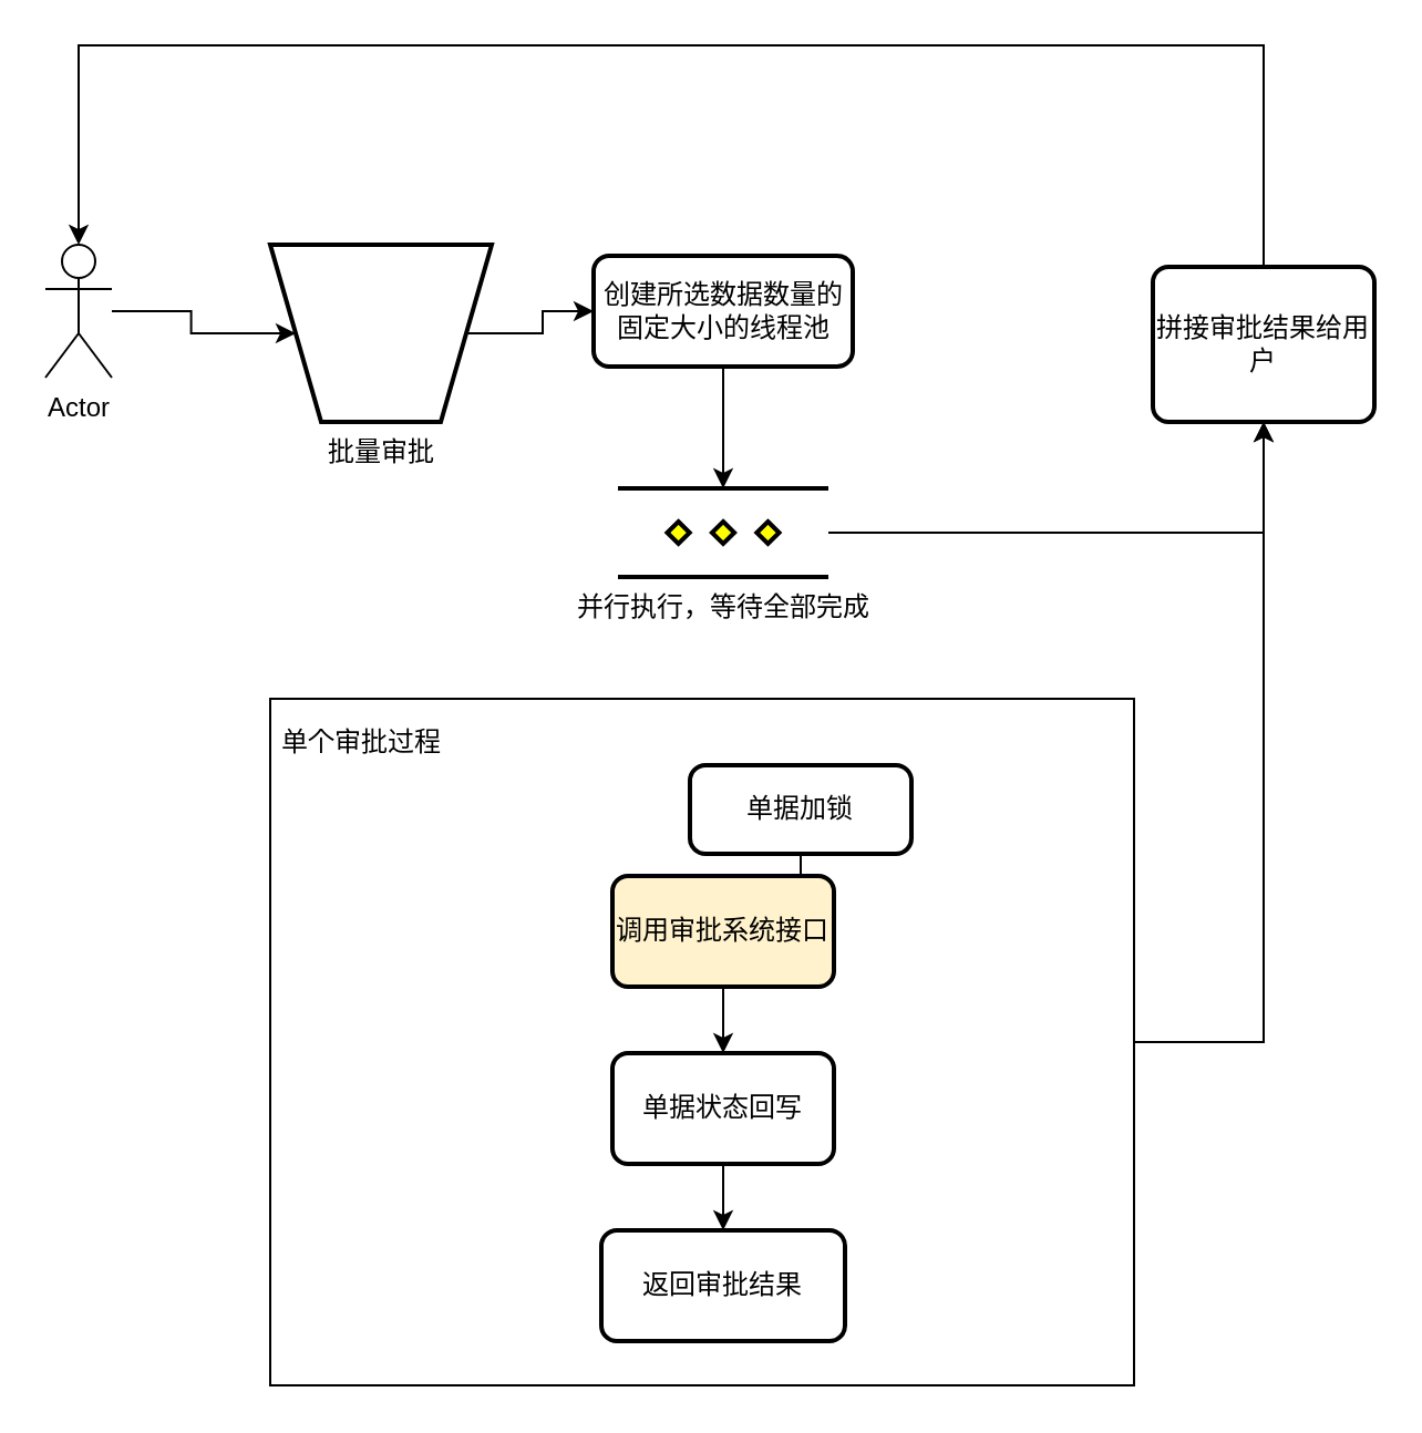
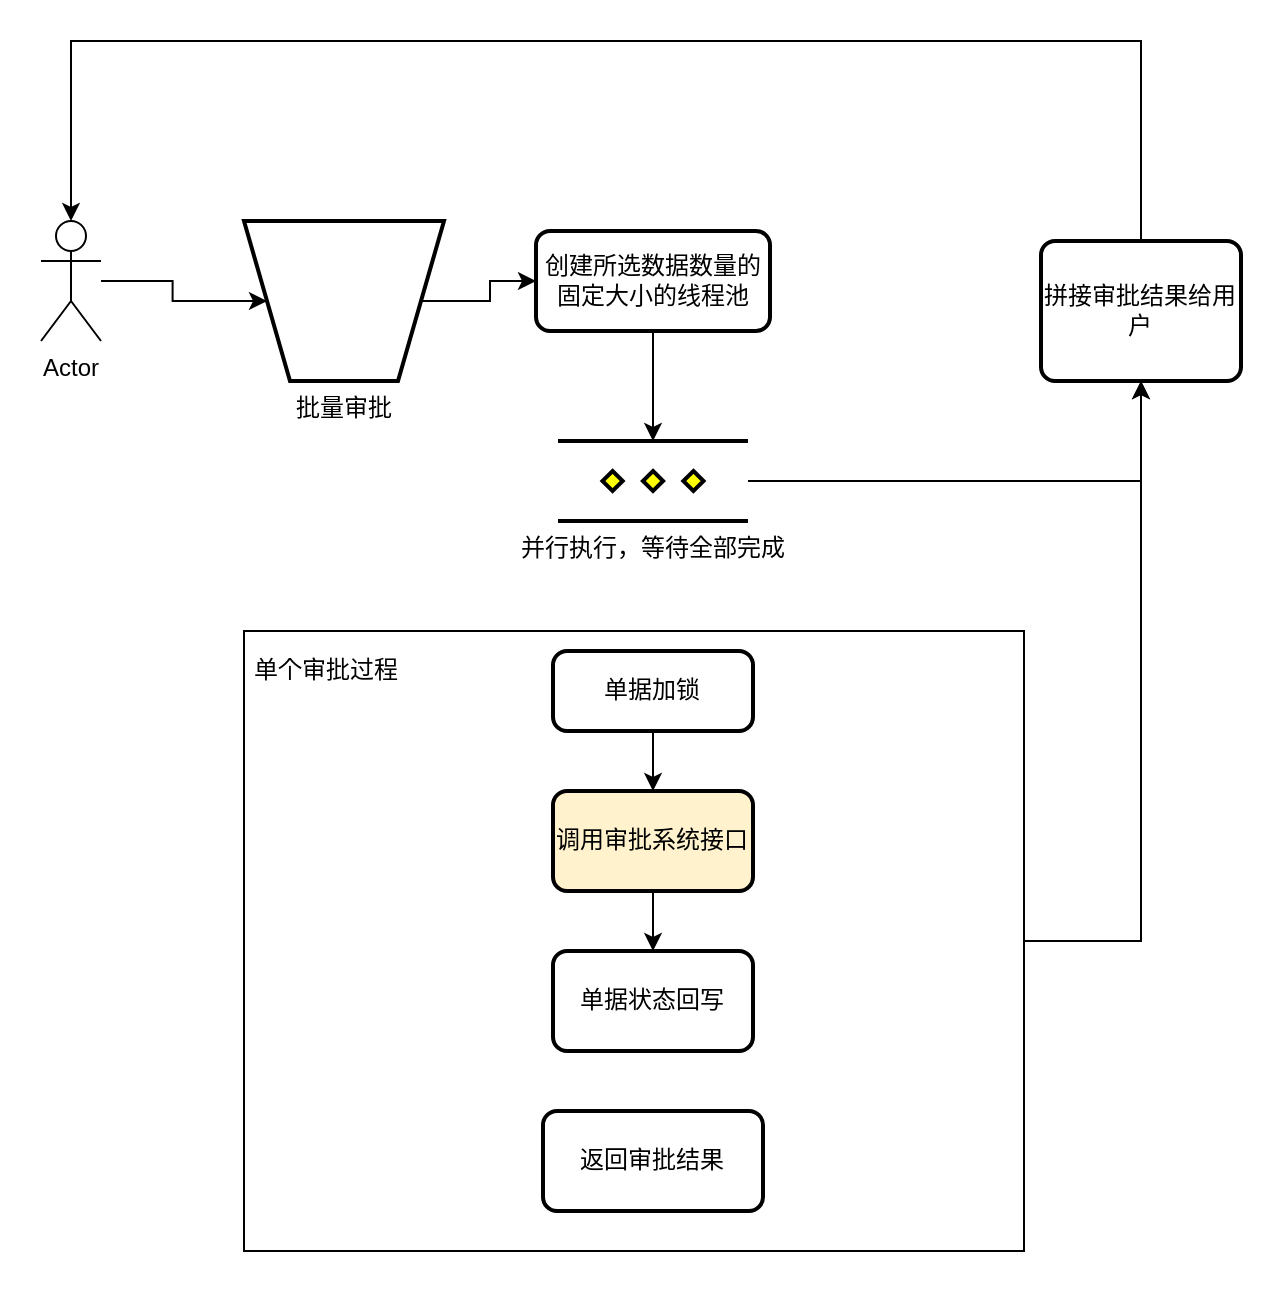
  <mxCell id="0" />
  <mxCell id="1" parent="0" />
  <mxCell id="2" value="" style="edgeStyle=orthogonalEdgeStyle;rounded=0;orthogonalLoop=1;jettySize=auto;html=1;" edge="1" parent="1" source="3" target="21"><mxGeometry relative="1" as="geometry"><mxPoint x="591.5" y="470" as="targetPoint" /></mxGeometry></mxCell>
  <mxCell id="3" value="" style="rounded=0;whiteSpace=wrap;html=1;" vertex="1" parent="1"><mxGeometry x="121.5" y="315" width="390" height="310" as="geometry" /></mxCell>
  <mxCell id="4" value="" style="edgeStyle=orthogonalEdgeStyle;rounded=0;orthogonalLoop=1;jettySize=auto;html=1;" edge="1" parent="1" source="5" target="7"><mxGeometry relative="1" as="geometry" /></mxCell>
  <mxCell id="5" value="Actor" style="shape=umlActor;verticalLabelPosition=bottom;labelBackgroundColor=#ffffff;verticalAlign=top;html=1;outlineConnect=0;" vertex="1" parent="1"><mxGeometry x="20" y="110" width="30" height="60" as="geometry" /></mxCell>
  <mxCell id="6" value="" style="edgeStyle=orthogonalEdgeStyle;rounded=0;orthogonalLoop=1;jettySize=auto;html=1;" edge="1" parent="1" source="7" target="9"><mxGeometry relative="1" as="geometry" /></mxCell>
  <mxCell id="7" value="批量审批" style="verticalLabelPosition=bottom;verticalAlign=top;html=1;strokeWidth=2;shape=trapezoid;perimeter=trapezoidPerimeter;whiteSpace=wrap;size=0.23;arcSize=10;flipV=1;" vertex="1" parent="1"><mxGeometry x="121.5" y="110" width="100" height="80" as="geometry" /></mxCell>
  <mxCell id="8" value="" style="edgeStyle=orthogonalEdgeStyle;rounded=0;orthogonalLoop=1;jettySize=auto;html=1;" edge="1" parent="1" source="9" target="18"><mxGeometry relative="1" as="geometry" /></mxCell>
  <mxCell id="9" value="创建所选数据数量的固定大小的线程池" style="rounded=1;whiteSpace=wrap;html=1;absoluteArcSize=1;arcSize=14;strokeWidth=2;" vertex="1" parent="1"><mxGeometry x="267.5" y="115" width="117" height="50" as="geometry" /></mxCell>
  <mxCell id="10" value="" style="edgeStyle=orthogonalEdgeStyle;rounded=0;orthogonalLoop=1;jettySize=auto;html=1;" edge="1" parent="1" source="11" target="13"><mxGeometry relative="1" as="geometry" /></mxCell>
- <mxCell id="11" value="单据加锁" style="rounded=1;whiteSpace=wrap;html=1;absoluteArcSize=1;arcSize=14;strokeWidth=2;" vertex="1" parent="1"><mxGeometry x="311" y="345" width="100" height="40" as="geometry" /></mxCell>
+ <mxCell id="11" value="单据加锁" style="rounded=1;whiteSpace=wrap;html=1;absoluteArcSize=1;arcSize=14;strokeWidth=2;" vertex="1" parent="1"><mxGeometry x="276" y="325" width="100" height="40" as="geometry" /></mxCell>
  <mxCell id="12" value="" style="edgeStyle=orthogonalEdgeStyle;rounded=0;orthogonalLoop=1;jettySize=auto;html=1;" edge="1" parent="1" source="13" target="15"><mxGeometry relative="1" as="geometry" /></mxCell>
  <mxCell id="13" value="调用审批系统接口" style="rounded=1;whiteSpace=wrap;html=1;absoluteArcSize=1;arcSize=14;strokeWidth=2;fillColor=#fff2cc;" vertex="1" parent="1"><mxGeometry x="276" y="395" width="100" height="50" as="geometry" /></mxCell>
- <mxCell id="14" value="" style="edgeStyle=orthogonalEdgeStyle;rounded=0;orthogonalLoop=1;jettySize=auto;html=1;" edge="1" parent="1" source="15" target="16"><mxGeometry relative="1" as="geometry" /></mxCell>
  <mxCell id="15" value="单据状态回写" style="rounded=1;whiteSpace=wrap;html=1;absoluteArcSize=1;arcSize=14;strokeWidth=2;" vertex="1" parent="1"><mxGeometry x="276" y="475" width="100" height="50" as="geometry" /></mxCell>
  <mxCell id="16" value="返回审批结果" style="rounded=1;whiteSpace=wrap;html=1;absoluteArcSize=1;arcSize=14;strokeWidth=2;" vertex="1" parent="1"><mxGeometry x="271" y="555" width="110" height="50" as="geometry" /></mxCell>
  <mxCell id="17" value="" style="edgeStyle=orthogonalEdgeStyle;rounded=0;orthogonalLoop=1;jettySize=auto;html=1;" edge="1" parent="1" source="18" target="21"><mxGeometry relative="1" as="geometry" /></mxCell>
  <mxCell id="18" value="并行执行，等待全部完成" style="verticalLabelPosition=bottom;verticalAlign=top;html=1;strokeWidth=2;shape=mxgraph.flowchart.parallel_mode;pointerEvents=1" vertex="1" parent="1"><mxGeometry x="278.5" y="220" width="95" height="40" as="geometry" /></mxCell>
  <mxCell id="19" value="单个审批过程" style="text;html=1;strokeColor=none;fillColor=none;align=center;verticalAlign=middle;whiteSpace=wrap;rounded=0;" vertex="1" parent="1"><mxGeometry x="123.5" y="325" width="78" height="20" as="geometry" /></mxCell>
  <mxCell id="20" value="" style="edgeStyle=orthogonalEdgeStyle;rounded=0;orthogonalLoop=1;jettySize=auto;html=1;entryX=0.5;entryY=0;entryDx=0;entryDy=0;entryPerimeter=0;" edge="1" parent="1" source="21" target="5"><mxGeometry relative="1" as="geometry"><mxPoint x="570" y="40" as="targetPoint" /><Array as="points"><mxPoint x="570" y="20" /><mxPoint x="35" y="20" /></Array></mxGeometry></mxCell>
  <mxCell id="21" value="拼接审批结果给用户" style="rounded=1;whiteSpace=wrap;html=1;absoluteArcSize=1;arcSize=14;strokeWidth=2;" vertex="1" parent="1"><mxGeometry x="520" y="120" width="100" height="70" as="geometry" /></mxCell>
